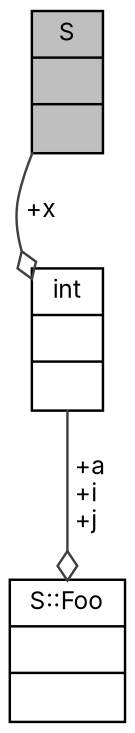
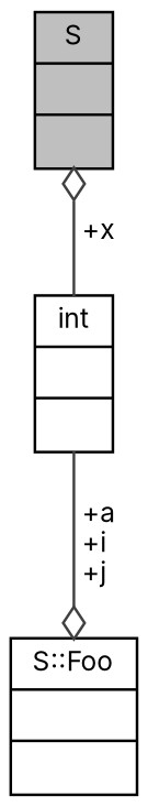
  digraph {
    fontname=Inter
    node [color=black fontname=Inter fontsize=10 shape=record]
    edge [arrowhead=odiamond color=grey25 fontname=Inter fontsize=10 labelfontname=Helvetica labelfontsize=10 style=solid]
    n1 [fillcolor=grey75 fontcolor=black height=0.2 label="{S\n||}" style=filled width=0.4]
    n2 [height=0.2 label="{S::Foo\n||}" width=0.4]
    n3 [height=0.2 label="{int\n||}" width=0.4]
-   n1 -> n3 [label=" +x"]
+   n3 -> n1 [label=" +x"]
    n3 -> n2 [label=" +a\n+i\n+j"]
  }
